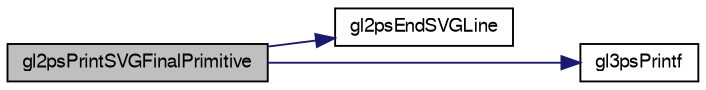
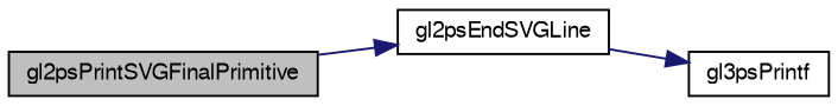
  digraph {
    rankdir=LR
    node [color=black fillcolor=white fontname=FreeSans fontsize=10 shape=record style=filled]
    edge [color=midnightblue fontname=FreeSans fontsize=10 labelfontname=FreeSans labelfontsize=10 style=solid]
    n1 [fillcolor=grey75 fontcolor=black height=0.2 label=gl2psPrintSVGFinalPrimitive width=0.4]
    n2 [height=0.2 label=gl2psEndSVGLine width=0.4]
    n3 [height=0.2 label=gl3psPrintf width=0.4]
    n1 -> n2
-   n1 -> n3
+   n2 -> n3
  }
